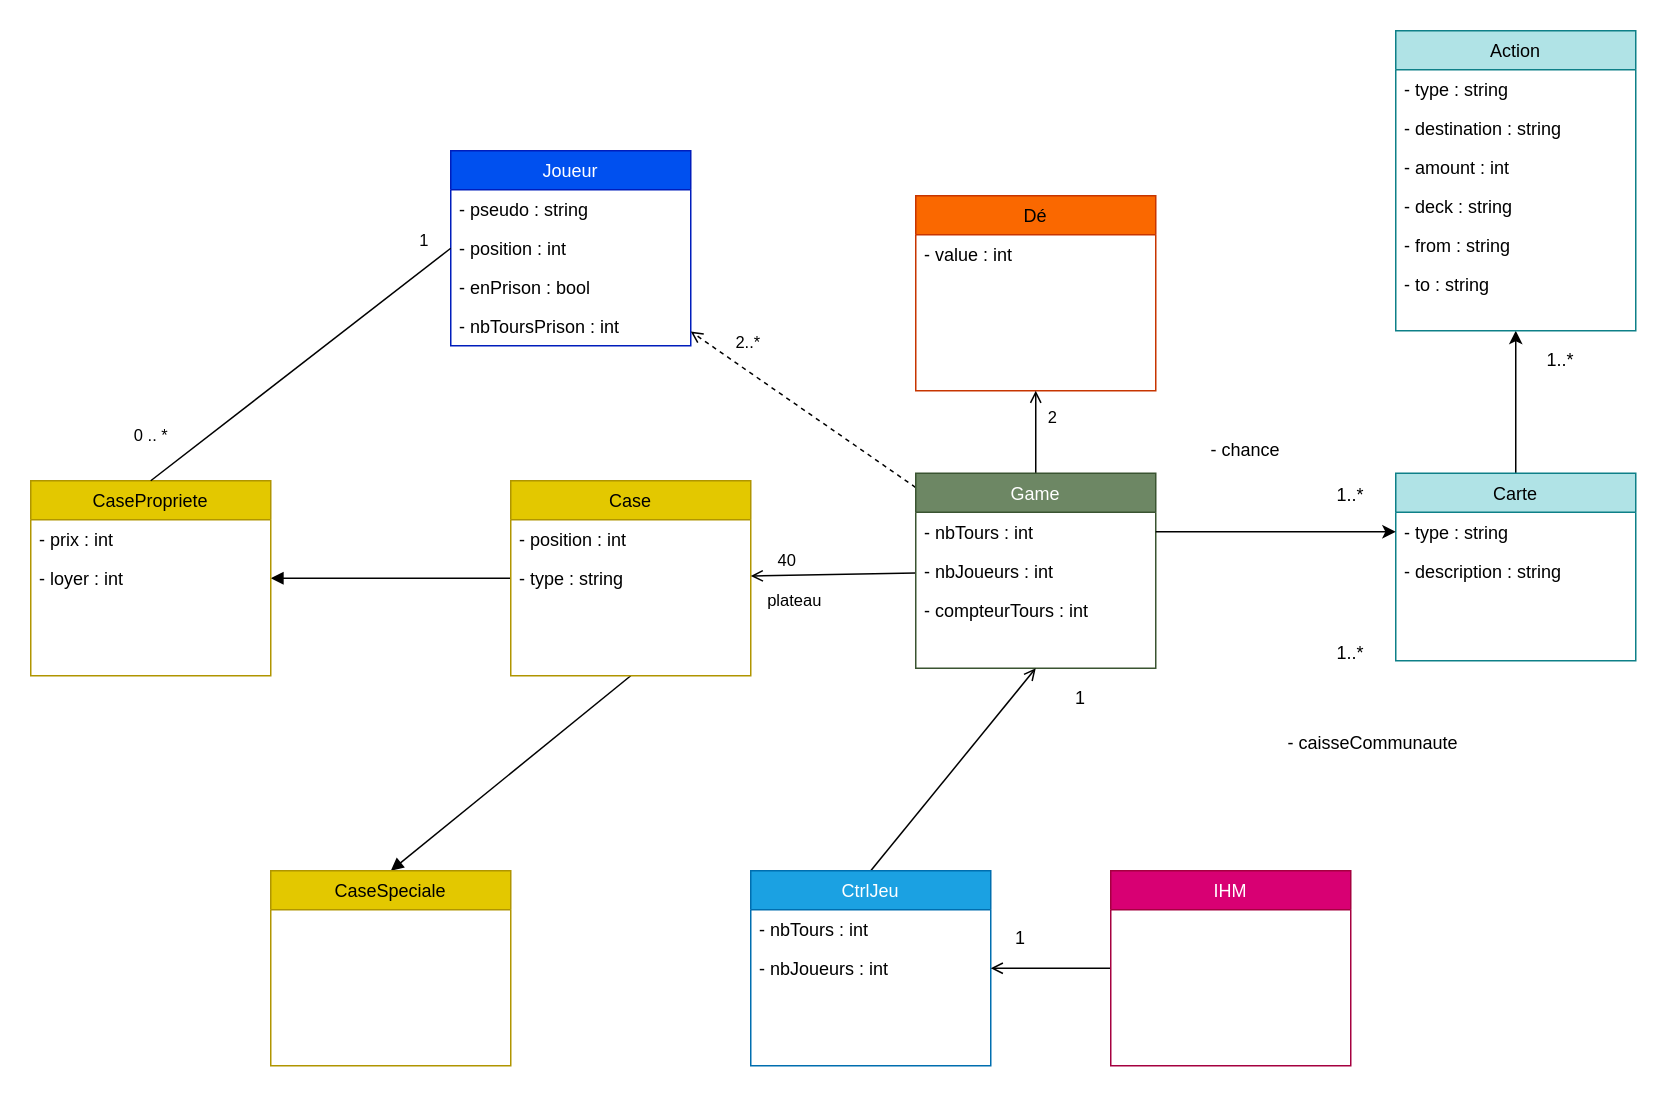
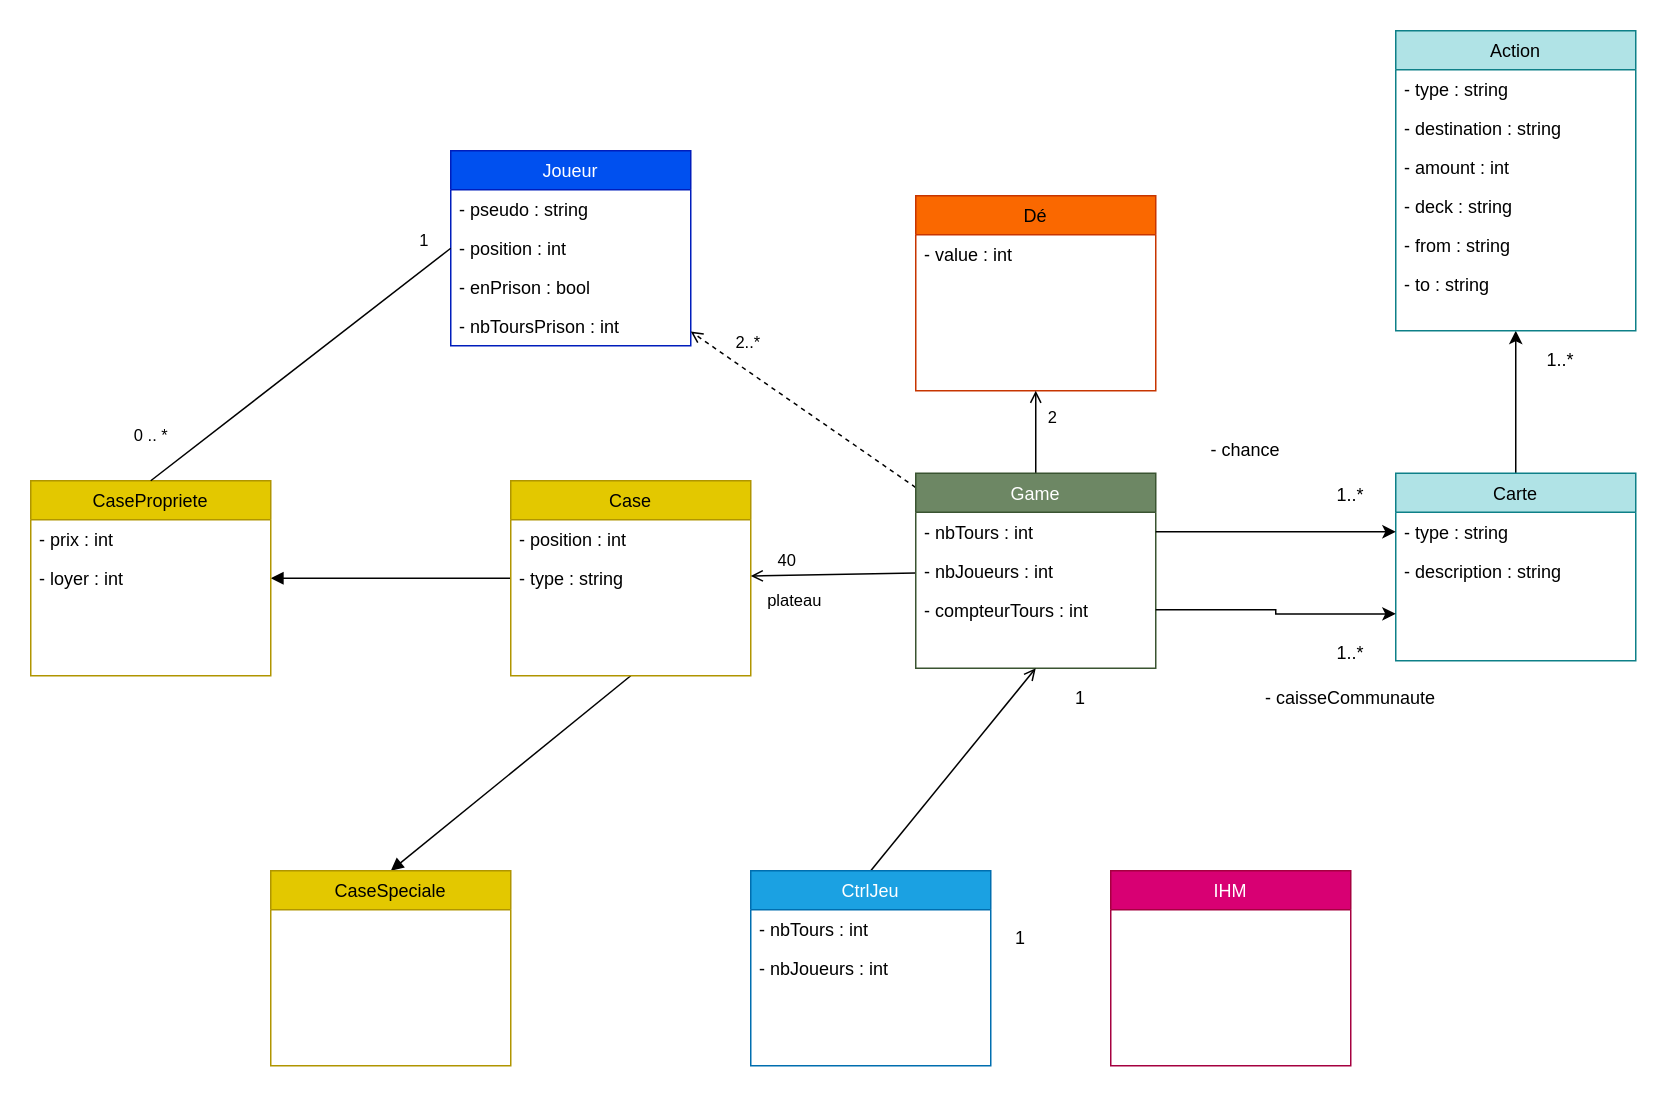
  <mxCell id="0" />
  <mxCell id="1" parent="0" />
  <mxCell id="2" style="edgeStyle=none;html=1;exitX=0.5;exitY=1;exitDx=0;exitDy=0;entryX=0.5;entryY=0;entryDx=0;entryDy=0;endArrow=block;endFill=1;" parent="1" source="4" target="25" edge="1"><mxGeometry relative="1" as="geometry" /></mxCell>
  <mxCell id="3" style="edgeStyle=none;html=1;exitX=0;exitY=0.5;exitDx=0;exitDy=0;entryX=1;entryY=0.5;entryDx=0;entryDy=0;endArrow=block;endFill=1;" parent="1" source="4" target="26" edge="1"><mxGeometry relative="1" as="geometry" /></mxCell>
  <mxCell id="4" value="Case" style="swimlane;fontStyle=0;align=center;verticalAlign=top;childLayout=stackLayout;horizontal=1;startSize=26;horizontalStack=0;resizeParent=1;resizeLast=0;collapsible=1;marginBottom=0;rounded=0;shadow=0;strokeWidth=1;fillColor=#e3c800;fontColor=#000000;strokeColor=#B09500;" parent="1" vertex="1"><mxGeometry x="340" y="320" width="160" height="130" as="geometry"><mxRectangle x="550" y="140" width="160" height="26" as="alternateBounds" /></mxGeometry></mxCell>
  <mxCell id="5" value="- position : int" style="text;align=left;verticalAlign=top;spacingLeft=4;spacingRight=4;overflow=hidden;rotatable=0;points=[[0,0.5],[1,0.5]];portConstraint=eastwest;rounded=0;shadow=0;html=0;" parent="4" vertex="1"><mxGeometry y="26" width="160" height="26" as="geometry" /></mxCell>
  <mxCell id="6" value="- type : string" style="text;align=left;verticalAlign=top;spacingLeft=4;spacingRight=4;overflow=hidden;rotatable=0;points=[[0,0.5],[1,0.5]];portConstraint=eastwest;rounded=0;shadow=0;html=0;" parent="4" vertex="1"><mxGeometry y="52" width="160" height="26" as="geometry" /></mxCell>
  <mxCell id="7" value="Dé" style="swimlane;fontStyle=0;align=center;verticalAlign=top;childLayout=stackLayout;horizontal=1;startSize=26;horizontalStack=0;resizeParent=1;resizeLast=0;collapsible=1;marginBottom=0;rounded=0;shadow=0;strokeWidth=1;fillColor=#fa6800;strokeColor=#C73500;fontColor=#000000;" parent="1" vertex="1"><mxGeometry x="610" y="130" width="160" height="130" as="geometry"><mxRectangle x="550" y="140" width="160" height="26" as="alternateBounds" /></mxGeometry></mxCell>
  <mxCell id="8" value="- value : int" style="text;align=left;verticalAlign=top;spacingLeft=4;spacingRight=4;overflow=hidden;rotatable=0;points=[[0,0.5],[1,0.5]];portConstraint=eastwest;rounded=0;shadow=0;html=0;" parent="7" vertex="1"><mxGeometry y="26" width="160" height="26" as="geometry" /></mxCell>
  <mxCell id="9" value="Joueur" style="swimlane;fontStyle=0;align=center;verticalAlign=top;childLayout=stackLayout;horizontal=1;startSize=26;horizontalStack=0;resizeParent=1;resizeLast=0;collapsible=1;marginBottom=0;rounded=0;shadow=0;strokeWidth=1;fillColor=#0050ef;fontColor=#ffffff;strokeColor=#001DBC;" parent="1" vertex="1"><mxGeometry x="300" y="100" width="160" height="130" as="geometry"><mxRectangle x="550" y="140" width="160" height="26" as="alternateBounds" /></mxGeometry></mxCell>
  <mxCell id="10" value="- pseudo : string" style="text;align=left;verticalAlign=top;spacingLeft=4;spacingRight=4;overflow=hidden;rotatable=0;points=[[0,0.5],[1,0.5]];portConstraint=eastwest;rounded=0;shadow=0;html=0;" parent="9" vertex="1"><mxGeometry y="26" width="160" height="26" as="geometry" /></mxCell>
  <mxCell id="11" value="- position : int" style="text;align=left;verticalAlign=top;spacingLeft=4;spacingRight=4;overflow=hidden;rotatable=0;points=[[0,0.5],[1,0.5]];portConstraint=eastwest;rounded=0;shadow=0;html=0;" parent="9" vertex="1"><mxGeometry y="52" width="160" height="26" as="geometry" /></mxCell>
  <mxCell id="12" value="- enPrison : bool" style="text;align=left;verticalAlign=top;spacingLeft=4;spacingRight=4;overflow=hidden;rotatable=0;points=[[0,0.5],[1,0.5]];portConstraint=eastwest;rounded=0;shadow=0;html=0;" vertex="1" parent="9"><mxGeometry y="78" width="160" height="26" as="geometry" /></mxCell>
  <mxCell id="13" value="- nbToursPrison : int" style="text;align=left;verticalAlign=top;spacingLeft=4;spacingRight=4;overflow=hidden;rotatable=0;points=[[0,0.5],[1,0.5]];portConstraint=eastwest;rounded=0;shadow=0;html=0;" vertex="1" parent="9"><mxGeometry y="104" width="160" height="26" as="geometry" /></mxCell>
  <mxCell id="14" style="edgeStyle=none;html=1;endArrow=open;endFill=0;dashed=1;" parent="1" source="21" target="9" edge="1"><mxGeometry relative="1" as="geometry" /></mxCell>
  <mxCell id="15" value="2..*" style="edgeLabel;html=1;align=center;verticalAlign=middle;resizable=0;points=[];" parent="14" vertex="1" connectable="0"><mxGeometry x="0.647" y="-1" relative="1" as="geometry"><mxPoint x="10" y="-11" as="offset" /></mxGeometry></mxCell>
  <mxCell id="16" style="edgeStyle=none;html=1;endArrow=open;endFill=0;" parent="1" source="21" target="7" edge="1"><mxGeometry relative="1" as="geometry" /></mxCell>
  <mxCell id="17" value="2" style="edgeLabel;html=1;align=center;verticalAlign=middle;resizable=0;points=[];" parent="16" vertex="1" connectable="0"><mxGeometry x="0.394" relative="1" as="geometry"><mxPoint x="10" as="offset" /></mxGeometry></mxCell>
  <mxCell id="18" style="edgeStyle=none;html=1;endArrow=open;endFill=0;" parent="1" source="21" target="4" edge="1"><mxGeometry relative="1" as="geometry" /></mxCell>
  <mxCell id="19" value="40" style="edgeLabel;html=1;align=center;verticalAlign=middle;resizable=0;points=[];" parent="18" vertex="1" connectable="0"><mxGeometry x="0.563" y="-2" relative="1" as="geometry"><mxPoint y="-9" as="offset" /></mxGeometry></mxCell>
  <mxCell id="20" value="plateau" style="edgeLabel;html=1;align=center;verticalAlign=middle;resizable=0;points=[];" parent="18" vertex="1" connectable="0"><mxGeometry x="0.264" y="-1" relative="1" as="geometry"><mxPoint x="-11" y="18" as="offset" /></mxGeometry></mxCell>
  <mxCell id="21" value="Game" style="swimlane;fontStyle=0;align=center;verticalAlign=top;childLayout=stackLayout;horizontal=1;startSize=26;horizontalStack=0;resizeParent=1;resizeLast=0;collapsible=1;marginBottom=0;rounded=0;shadow=0;strokeWidth=1;fillColor=#6d8764;fontColor=#ffffff;strokeColor=#3A5431;" parent="1" vertex="1"><mxGeometry x="610" y="315" width="160" height="130" as="geometry"><mxRectangle x="550" y="140" width="160" height="26" as="alternateBounds" /></mxGeometry></mxCell>
  <mxCell id="22" value="- nbTours : int" style="text;align=left;verticalAlign=top;spacingLeft=4;spacingRight=4;overflow=hidden;rotatable=0;points=[[0,0.5],[1,0.5]];portConstraint=eastwest;rounded=0;shadow=0;html=0;" parent="21" vertex="1"><mxGeometry y="26" width="160" height="26" as="geometry" /></mxCell>
  <mxCell id="23" value="- nbJoueurs : int" style="text;align=left;verticalAlign=top;spacingLeft=4;spacingRight=4;overflow=hidden;rotatable=0;points=[[0,0.5],[1,0.5]];portConstraint=eastwest;rounded=0;shadow=0;html=0;" parent="21" vertex="1"><mxGeometry y="52" width="160" height="26" as="geometry" /></mxCell>
  <mxCell id="24" value="- compteurTours : int" style="text;align=left;verticalAlign=top;spacingLeft=4;spacingRight=4;overflow=hidden;rotatable=0;points=[[0,0.5],[1,0.5]];portConstraint=eastwest;rounded=0;shadow=0;html=0;" parent="21" vertex="1"><mxGeometry y="78" width="160" height="26" as="geometry" /></mxCell>
  <mxCell id="25" value="CaseSpeciale" style="swimlane;fontStyle=0;align=center;verticalAlign=top;childLayout=stackLayout;horizontal=1;startSize=26;horizontalStack=0;resizeParent=1;resizeLast=0;collapsible=1;marginBottom=0;rounded=0;shadow=0;strokeWidth=1;fillColor=#e3c800;fontColor=#000000;strokeColor=#B09500;" parent="1" vertex="1"><mxGeometry x="180" y="580" width="160" height="130" as="geometry"><mxRectangle x="550" y="140" width="160" height="26" as="alternateBounds" /></mxGeometry></mxCell>
  <mxCell id="26" value="CasePropriete" style="swimlane;fontStyle=0;align=center;verticalAlign=top;childLayout=stackLayout;horizontal=1;startSize=26;horizontalStack=0;resizeParent=1;resizeLast=0;collapsible=1;marginBottom=0;rounded=0;shadow=0;strokeWidth=1;fillColor=#e3c800;fontColor=#000000;strokeColor=#B09500;" parent="1" vertex="1"><mxGeometry x="20" y="320" width="160" height="130" as="geometry"><mxRectangle x="550" y="140" width="160" height="26" as="alternateBounds" /></mxGeometry></mxCell>
  <mxCell id="27" value="- prix : int" style="text;align=left;verticalAlign=top;spacingLeft=4;spacingRight=4;overflow=hidden;rotatable=0;points=[[0,0.5],[1,0.5]];portConstraint=eastwest;rounded=0;shadow=0;html=0;" parent="26" vertex="1"><mxGeometry y="26" width="160" height="26" as="geometry" /></mxCell>
  <mxCell id="28" value="- loyer : int" style="text;align=left;verticalAlign=top;spacingLeft=4;spacingRight=4;overflow=hidden;rotatable=0;points=[[0,0.5],[1,0.5]];portConstraint=eastwest;rounded=0;shadow=0;html=0;" parent="26" vertex="1"><mxGeometry y="52" width="160" height="26" as="geometry" /></mxCell>
  <mxCell id="29" value="" style="endArrow=none;html=1;entryX=0;entryY=0.5;entryDx=0;entryDy=0;exitX=0.5;exitY=0;exitDx=0;exitDy=0;" parent="1" source="26" target="11" edge="1"><mxGeometry width="50" height="50" relative="1" as="geometry"><mxPoint x="490" y="380" as="sourcePoint" /><mxPoint x="540" y="330" as="targetPoint" /></mxGeometry></mxCell>
  <mxCell id="30" value="0 .. *" style="edgeLabel;html=1;align=center;verticalAlign=middle;resizable=0;points=[];" parent="29" vertex="1" connectable="0"><mxGeometry x="-0.766" y="-3" relative="1" as="geometry"><mxPoint x="-26" y="-14" as="offset" /></mxGeometry></mxCell>
  <mxCell id="31" value="1" style="edgeLabel;html=1;align=center;verticalAlign=middle;resizable=0;points=[];" parent="29" vertex="1" connectable="0"><mxGeometry x="0.799" y="-2" relative="1" as="geometry"><mxPoint y="-22" as="offset" /></mxGeometry></mxCell>
  <mxCell id="32" style="edgeStyle=none;html=1;exitX=0.5;exitY=0;exitDx=0;exitDy=0;entryX=0.5;entryY=1;entryDx=0;entryDy=0;endArrow=open;endFill=0;" parent="1" source="33" target="21" edge="1"><mxGeometry relative="1" as="geometry" /></mxCell>
  <mxCell id="33" value="CtrlJeu" style="swimlane;fontStyle=0;align=center;verticalAlign=top;childLayout=stackLayout;horizontal=1;startSize=26;horizontalStack=0;resizeParent=1;resizeLast=0;collapsible=1;marginBottom=0;rounded=0;shadow=0;strokeWidth=1;fillColor=#1ba1e2;fontColor=#ffffff;strokeColor=#006EAF;" parent="1" vertex="1"><mxGeometry x="500" y="580" width="160" height="130" as="geometry"><mxRectangle x="550" y="140" width="160" height="26" as="alternateBounds" /></mxGeometry></mxCell>
  <mxCell id="34" value="- nbTours : int" style="text;align=left;verticalAlign=top;spacingLeft=4;spacingRight=4;overflow=hidden;rotatable=0;points=[[0,0.5],[1,0.5]];portConstraint=eastwest;rounded=0;shadow=0;html=0;" vertex="1" parent="33"><mxGeometry y="26" width="160" height="26" as="geometry" /></mxCell>
  <mxCell id="35" value="- nbJoueurs : int" style="text;align=left;verticalAlign=top;spacingLeft=4;spacingRight=4;overflow=hidden;rotatable=0;points=[[0,0.5],[1,0.5]];portConstraint=eastwest;rounded=0;shadow=0;html=0;" vertex="1" parent="33"><mxGeometry y="52" width="160" height="26" as="geometry" /></mxCell>
- <mxCell id="36" style="edgeStyle=none;html=1;exitX=0;exitY=0.5;exitDx=0;exitDy=0;entryX=1;entryY=0.5;entryDx=0;entryDy=0;endArrow=open;endFill=0;" parent="1" source="37" target="33" edge="1"><mxGeometry relative="1" as="geometry"><mxPoint x="770" y="569" as="targetPoint" /></mxGeometry></mxCell>
  <mxCell id="37" value="IHM" style="swimlane;fontStyle=0;align=center;verticalAlign=top;childLayout=stackLayout;horizontal=1;startSize=26;horizontalStack=0;resizeParent=1;resizeLast=0;collapsible=1;marginBottom=0;rounded=0;shadow=0;strokeWidth=1;fillColor=#d80073;fontColor=#ffffff;strokeColor=#A50040;" parent="1" vertex="1"><mxGeometry x="740" y="580" width="160" height="130" as="geometry"><mxRectangle x="550" y="140" width="160" height="26" as="alternateBounds" /></mxGeometry></mxCell>
  <mxCell id="38" style="edgeStyle=orthogonalEdgeStyle;rounded=0;orthogonalLoop=1;jettySize=auto;html=1;exitX=0.5;exitY=0;exitDx=0;exitDy=0;entryX=0.5;entryY=1;entryDx=0;entryDy=0;" edge="1" parent="1" source="39" target="44"><mxGeometry relative="1" as="geometry" /></mxCell>
  <mxCell id="39" value="Carte" style="swimlane;fontStyle=0;align=center;verticalAlign=top;childLayout=stackLayout;horizontal=1;startSize=26;horizontalStack=0;resizeParent=1;resizeLast=0;collapsible=1;marginBottom=0;rounded=0;shadow=0;strokeWidth=1;fillColor=#b0e3e6;strokeColor=#0e8088;" vertex="1" parent="1"><mxGeometry x="930" y="315" width="160" height="125" as="geometry"><mxRectangle x="550" y="140" width="160" height="26" as="alternateBounds" /></mxGeometry></mxCell>
  <mxCell id="40" value="- type : string" style="text;align=left;verticalAlign=top;spacingLeft=4;spacingRight=4;overflow=hidden;rotatable=0;points=[[0,0.5],[1,0.5]];portConstraint=eastwest;rounded=0;shadow=0;html=0;" vertex="1" parent="39"><mxGeometry y="26" width="160" height="26" as="geometry" /></mxCell>
  <mxCell id="41" value="- description : string" style="text;align=left;verticalAlign=top;spacingLeft=4;spacingRight=4;overflow=hidden;rotatable=0;points=[[0,0.5],[1,0.5]];portConstraint=eastwest;rounded=0;shadow=0;html=0;" vertex="1" parent="39"><mxGeometry y="52" width="160" height="26" as="geometry" /></mxCell>
  <mxCell id="42" style="edgeStyle=orthogonalEdgeStyle;rounded=0;orthogonalLoop=1;jettySize=auto;html=1;exitX=1;exitY=0.5;exitDx=0;exitDy=0;entryX=0;entryY=0.5;entryDx=0;entryDy=0;" edge="1" parent="1" source="22" target="40"><mxGeometry relative="1" as="geometry" /></mxCell>
+ <mxCell id="43" style="edgeStyle=orthogonalEdgeStyle;rounded=0;orthogonalLoop=1;jettySize=auto;html=1;exitX=1;exitY=0.5;exitDx=0;exitDy=0;entryX=0;entryY=0.75;entryDx=0;entryDy=0;" edge="1" parent="1" source="24" target="39"><mxGeometry relative="1" as="geometry" /></mxCell>
  <mxCell id="44" value="Action" style="swimlane;fontStyle=0;align=center;verticalAlign=top;childLayout=stackLayout;horizontal=1;startSize=26;horizontalStack=0;resizeParent=1;resizeLast=0;collapsible=1;marginBottom=0;rounded=0;shadow=0;strokeWidth=1;fillColor=#b0e3e6;strokeColor=#0e8088;" vertex="1" parent="1"><mxGeometry x="930" y="20" width="160" height="200" as="geometry"><mxRectangle x="550" y="140" width="160" height="26" as="alternateBounds" /></mxGeometry></mxCell>
  <mxCell id="45" value="- type : string" style="text;align=left;verticalAlign=top;spacingLeft=4;spacingRight=4;overflow=hidden;rotatable=0;points=[[0,0.5],[1,0.5]];portConstraint=eastwest;rounded=0;shadow=0;html=0;" vertex="1" parent="44"><mxGeometry y="26" width="160" height="26" as="geometry" /></mxCell>
  <mxCell id="46" value="- destination : string" style="text;align=left;verticalAlign=top;spacingLeft=4;spacingRight=4;overflow=hidden;rotatable=0;points=[[0,0.5],[1,0.5]];portConstraint=eastwest;rounded=0;shadow=0;html=0;" vertex="1" parent="44"><mxGeometry y="52" width="160" height="26" as="geometry" /></mxCell>
  <mxCell id="47" value="- amount : int" style="text;align=left;verticalAlign=top;spacingLeft=4;spacingRight=4;overflow=hidden;rotatable=0;points=[[0,0.5],[1,0.5]];portConstraint=eastwest;rounded=0;shadow=0;html=0;" vertex="1" parent="44"><mxGeometry y="78" width="160" height="26" as="geometry" /></mxCell>
  <mxCell id="48" value="- deck : string" style="text;align=left;verticalAlign=top;spacingLeft=4;spacingRight=4;overflow=hidden;rotatable=0;points=[[0,0.5],[1,0.5]];portConstraint=eastwest;rounded=0;shadow=0;html=0;" vertex="1" parent="44"><mxGeometry y="104" width="160" height="26" as="geometry" /></mxCell>
  <mxCell id="49" value="- from : string" style="text;align=left;verticalAlign=top;spacingLeft=4;spacingRight=4;overflow=hidden;rotatable=0;points=[[0,0.5],[1,0.5]];portConstraint=eastwest;rounded=0;shadow=0;html=0;" vertex="1" parent="44"><mxGeometry y="130" width="160" height="26" as="geometry" /></mxCell>
  <mxCell id="50" value="- to : string" style="text;align=left;verticalAlign=top;spacingLeft=4;spacingRight=4;overflow=hidden;rotatable=0;points=[[0,0.5],[1,0.5]];portConstraint=eastwest;rounded=0;shadow=0;html=0;" vertex="1" parent="44"><mxGeometry y="156" width="160" height="26" as="geometry" /></mxCell>
  <mxCell id="51" value="1..*" style="text;html=1;align=center;verticalAlign=middle;whiteSpace=wrap;rounded=0;" vertex="1" parent="1"><mxGeometry x="1020" y="225" width="40" height="30" as="geometry" /></mxCell>
  <mxCell id="52" value="1..*" style="text;html=1;align=center;verticalAlign=middle;whiteSpace=wrap;rounded=0;" vertex="1" parent="1"><mxGeometry x="880" y="315" width="40" height="30" as="geometry" /></mxCell>
  <mxCell id="53" value="1..*" style="text;html=1;align=center;verticalAlign=middle;whiteSpace=wrap;rounded=0;" vertex="1" parent="1"><mxGeometry x="880" y="420" width="40" height="30" as="geometry" /></mxCell>
  <mxCell id="54" value="- chance" style="text;html=1;align=center;verticalAlign=middle;whiteSpace=wrap;rounded=0;" vertex="1" parent="1"><mxGeometry x="800" y="285" width="60" height="30" as="geometry" /></mxCell>
- <mxCell id="55" value="- caisseCommunaute" style="text;html=1;align=center;verticalAlign=middle;whiteSpace=wrap;rounded=0;" vertex="1" parent="1"><mxGeometry x="850" y="480" width="130" height="30" as="geometry" /></mxCell>
+ <mxCell id="55" value="- caisseCommunaute" style="text;html=1;align=center;verticalAlign=middle;whiteSpace=wrap;rounded=0;" vertex="1" parent="1"><mxGeometry x="835" y="450" width="130" height="30" as="geometry" /></mxCell>
  <mxCell id="56" value="1" style="text;html=1;align=center;verticalAlign=middle;whiteSpace=wrap;rounded=0;" vertex="1" parent="1"><mxGeometry x="660" y="610" width="40" height="30" as="geometry" /></mxCell>
  <mxCell id="57" value="1" style="text;html=1;align=center;verticalAlign=middle;whiteSpace=wrap;rounded=0;" vertex="1" parent="1"><mxGeometry x="700" y="450" width="40" height="30" as="geometry" /></mxCell>
